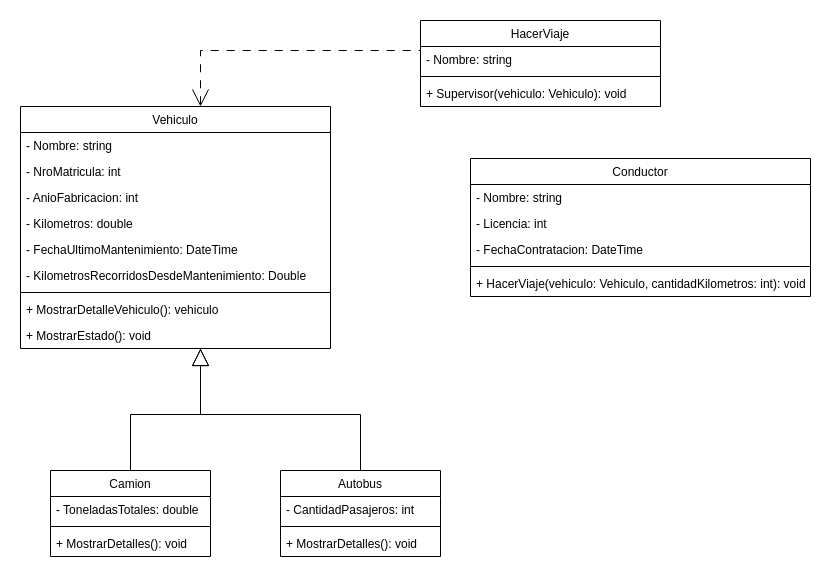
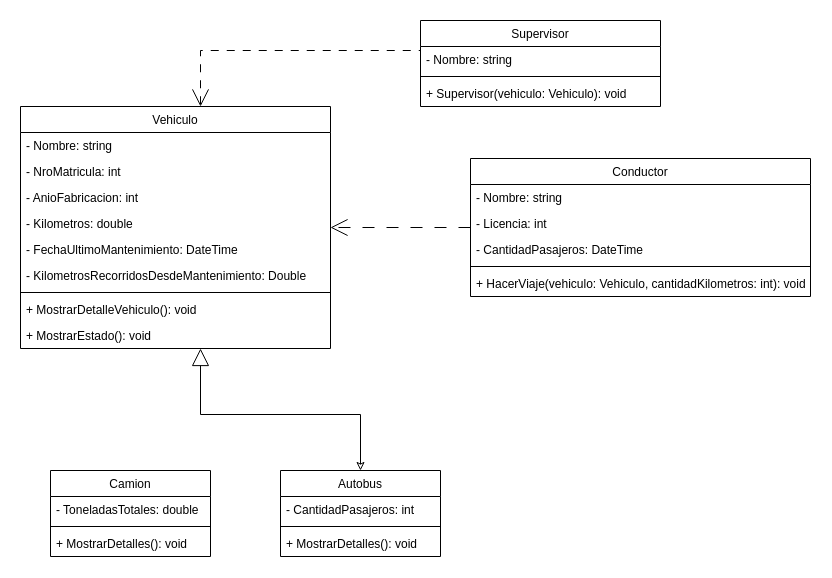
  <mxCell id="0" />
  <mxCell id="1" parent="0" />
- <mxCell id="2" style="edgeStyle=orthogonalEdgeStyle;rounded=0;orthogonalLoop=1;jettySize=auto;html=1;endArrow=none;endFill=0;startArrow=block;startFill=0;startSize=15;" parent="1" source="4" target="14" edge="1"><mxGeometry relative="1" as="geometry"><Array as="points"><mxPoint x="200" y="414" /><mxPoint x="130" y="414" /></Array></mxGeometry></mxCell>
- <mxCell id="3" style="edgeStyle=orthogonalEdgeStyle;rounded=0;orthogonalLoop=1;jettySize=auto;html=1;endArrow=none;endFill=0;startArrow=block;startFill=0;startSize=15;" parent="1" source="4" target="18" edge="1"><mxGeometry relative="1" as="geometry"><Array as="points"><mxPoint x="200" y="414" /><mxPoint x="360" y="414" /></Array></mxGeometry></mxCell>
+ <mxCell id="3" style="edgeStyle=orthogonalEdgeStyle;rounded=0;orthogonalLoop=1;jettySize=auto;html=1;endArrow=classic;endFill=0;startArrow=block;startFill=0;startSize=15;" parent="1" source="4" target="18" edge="1"><mxGeometry relative="1" as="geometry"><Array as="points"><mxPoint x="200" y="414" /><mxPoint x="360" y="414" /></Array></mxGeometry></mxCell>
  <mxCell id="4" value="Vehiculo" style="swimlane;fontStyle=0;align=center;verticalAlign=top;childLayout=stackLayout;horizontal=1;startSize=26;horizontalStack=0;resizeParent=1;resizeLast=0;collapsible=1;marginBottom=0;rounded=0;shadow=0;strokeWidth=1;" parent="1" vertex="1"><mxGeometry x="20" y="106" width="310" height="242" as="geometry"><mxRectangle x="340" y="380" width="170" height="26" as="alternateBounds" /></mxGeometry></mxCell>
  <mxCell id="5" value="- Nombre: string" style="text;align=left;verticalAlign=top;spacingLeft=4;spacingRight=4;overflow=hidden;rotatable=0;points=[[0,0.5],[1,0.5]];portConstraint=eastwest;" parent="4" vertex="1"><mxGeometry y="26" width="310" height="26" as="geometry" /></mxCell>
  <mxCell id="6" value="- NroMatricula: int" style="text;align=left;verticalAlign=top;spacingLeft=4;spacingRight=4;overflow=hidden;rotatable=0;points=[[0,0.5],[1,0.5]];portConstraint=eastwest;" parent="4" vertex="1"><mxGeometry y="52" width="310" height="26" as="geometry" /></mxCell>
  <mxCell id="7" value="- AnioFabricacion: int" style="text;align=left;verticalAlign=top;spacingLeft=4;spacingRight=4;overflow=hidden;rotatable=0;points=[[0,0.5],[1,0.5]];portConstraint=eastwest;" parent="4" vertex="1"><mxGeometry y="78" width="310" height="26" as="geometry" /></mxCell>
  <mxCell id="8" value="- Kilometros: double" style="text;align=left;verticalAlign=top;spacingLeft=4;spacingRight=4;overflow=hidden;rotatable=0;points=[[0,0.5],[1,0.5]];portConstraint=eastwest;" parent="4" vertex="1"><mxGeometry y="104" width="310" height="26" as="geometry" /></mxCell>
  <mxCell id="9" value="- FechaUltimoMantenimiento: DateTime" style="text;align=left;verticalAlign=top;spacingLeft=4;spacingRight=4;overflow=hidden;rotatable=0;points=[[0,0.5],[1,0.5]];portConstraint=eastwest;" parent="4" vertex="1"><mxGeometry y="130" width="310" height="26" as="geometry" /></mxCell>
  <mxCell id="10" value="- KilometrosRecorridosDesdeMantenimiento: Double" style="text;align=left;verticalAlign=top;spacingLeft=4;spacingRight=4;overflow=hidden;rotatable=0;points=[[0,0.5],[1,0.5]];portConstraint=eastwest;" parent="4" vertex="1"><mxGeometry y="156" width="310" height="26" as="geometry" /></mxCell>
  <mxCell id="11" value="" style="line;html=1;strokeWidth=1;align=left;verticalAlign=middle;spacingTop=-1;spacingLeft=3;spacingRight=3;rotatable=0;labelPosition=right;points=[];portConstraint=eastwest;" parent="4" vertex="1"><mxGeometry y="182" width="310" height="8" as="geometry" /></mxCell>
- <mxCell id="12" value="+ MostrarDetalleVehiculo(): vehiculo" style="text;align=left;verticalAlign=top;spacingLeft=4;spacingRight=4;overflow=hidden;rotatable=0;points=[[0,0.5],[1,0.5]];portConstraint=eastwest;" parent="4" vertex="1"><mxGeometry y="190" width="310" height="26" as="geometry" /></mxCell>
+ <mxCell id="12" value="+ MostrarDetalleVehiculo(): void" style="text;align=left;verticalAlign=top;spacingLeft=4;spacingRight=4;overflow=hidden;rotatable=0;points=[[0,0.5],[1,0.5]];portConstraint=eastwest;" parent="4" vertex="1"><mxGeometry y="190" width="310" height="26" as="geometry" /></mxCell>
  <mxCell id="13" value="+ MostrarEstado(): void" style="text;align=left;verticalAlign=top;spacingLeft=4;spacingRight=4;overflow=hidden;rotatable=0;points=[[0,0.5],[1,0.5]];portConstraint=eastwest;" parent="4" vertex="1"><mxGeometry y="216" width="310" height="26" as="geometry" /></mxCell>
  <mxCell id="14" value="Camion" style="swimlane;fontStyle=0;align=center;verticalAlign=top;childLayout=stackLayout;horizontal=1;startSize=26;horizontalStack=0;resizeParent=1;resizeLast=0;collapsible=1;marginBottom=0;rounded=0;shadow=0;strokeWidth=1;" parent="1" vertex="1"><mxGeometry x="50" y="470" width="160" height="86" as="geometry"><mxRectangle x="340" y="380" width="170" height="26" as="alternateBounds" /></mxGeometry></mxCell>
  <mxCell id="15" value="- ToneladasTotales: double" style="text;align=left;verticalAlign=top;spacingLeft=4;spacingRight=4;overflow=hidden;rotatable=0;points=[[0,0.5],[1,0.5]];portConstraint=eastwest;" parent="14" vertex="1"><mxGeometry y="26" width="160" height="26" as="geometry" /></mxCell>
  <mxCell id="16" value="" style="line;html=1;strokeWidth=1;align=left;verticalAlign=middle;spacingTop=-1;spacingLeft=3;spacingRight=3;rotatable=0;labelPosition=right;points=[];portConstraint=eastwest;" parent="14" vertex="1"><mxGeometry y="52" width="160" height="8" as="geometry" /></mxCell>
  <mxCell id="17" value="+ MostrarDetalles(): void" style="text;align=left;verticalAlign=top;spacingLeft=4;spacingRight=4;overflow=hidden;rotatable=0;points=[[0,0.5],[1,0.5]];portConstraint=eastwest;" parent="14" vertex="1"><mxGeometry y="60" width="160" height="26" as="geometry" /></mxCell>
  <mxCell id="18" value="Autobus" style="swimlane;fontStyle=0;align=center;verticalAlign=top;childLayout=stackLayout;horizontal=1;startSize=26;horizontalStack=0;resizeParent=1;resizeLast=0;collapsible=1;marginBottom=0;rounded=0;shadow=0;strokeWidth=1;" parent="1" vertex="1"><mxGeometry x="280" y="470" width="160" height="86" as="geometry"><mxRectangle x="340" y="380" width="170" height="26" as="alternateBounds" /></mxGeometry></mxCell>
  <mxCell id="19" value="- CantidadPasajeros: int" style="text;align=left;verticalAlign=top;spacingLeft=4;spacingRight=4;overflow=hidden;rotatable=0;points=[[0,0.5],[1,0.5]];portConstraint=eastwest;" parent="18" vertex="1"><mxGeometry y="26" width="160" height="26" as="geometry" /></mxCell>
  <mxCell id="20" value="" style="line;html=1;strokeWidth=1;align=left;verticalAlign=middle;spacingTop=-1;spacingLeft=3;spacingRight=3;rotatable=0;labelPosition=right;points=[];portConstraint=eastwest;" parent="18" vertex="1"><mxGeometry y="52" width="160" height="8" as="geometry" /></mxCell>
  <mxCell id="21" value="+ MostrarDetalles(): void" style="text;align=left;verticalAlign=top;spacingLeft=4;spacingRight=4;overflow=hidden;rotatable=0;points=[[0,0.5],[1,0.5]];portConstraint=eastwest;" parent="18" vertex="1"><mxGeometry y="60" width="160" height="26" as="geometry" /></mxCell>
+ <mxCell id="22" style="edgeStyle=orthogonalEdgeStyle;rounded=0;orthogonalLoop=1;jettySize=auto;html=1;endArrow=open;endFill=0;dashed=1;dashPattern=12 12;startArrow=none;startFill=0;endSize=15;" parent="1" source="24" target="4" edge="1"><mxGeometry relative="1" as="geometry" /></mxCell>
  <mxCell id="23" style="edgeStyle=orthogonalEdgeStyle;rounded=0;orthogonalLoop=1;jettySize=auto;html=1;endArrow=none;endFill=0;dashed=1;dashPattern=8 8;startArrow=open;startFill=0;startSize=15;" parent="1" source="4" target="30" edge="1"><mxGeometry relative="1" as="geometry"><Array as="points"><mxPoint x="200" y="50" /></Array></mxGeometry></mxCell>
  <mxCell id="24" value="Conductor" style="swimlane;fontStyle=0;align=center;verticalAlign=top;childLayout=stackLayout;horizontal=1;startSize=26;horizontalStack=0;resizeParent=1;resizeLast=0;collapsible=1;marginBottom=0;rounded=0;shadow=0;strokeWidth=1;" parent="1" vertex="1"><mxGeometry x="470" y="158" width="340" height="138" as="geometry"><mxRectangle x="340" y="380" width="170" height="26" as="alternateBounds" /></mxGeometry></mxCell>
  <mxCell id="25" value="- Nombre: string" style="text;align=left;verticalAlign=top;spacingLeft=4;spacingRight=4;overflow=hidden;rotatable=0;points=[[0,0.5],[1,0.5]];portConstraint=eastwest;" parent="24" vertex="1"><mxGeometry y="26" width="340" height="26" as="geometry" /></mxCell>
  <mxCell id="26" value="- Licencia: int" style="text;align=left;verticalAlign=top;spacingLeft=4;spacingRight=4;overflow=hidden;rotatable=0;points=[[0,0.5],[1,0.5]];portConstraint=eastwest;" parent="24" vertex="1"><mxGeometry y="52" width="340" height="26" as="geometry" /></mxCell>
- <mxCell id="27" value="- FechaContratacion: DateTime" style="text;align=left;verticalAlign=top;spacingLeft=4;spacingRight=4;overflow=hidden;rotatable=0;points=[[0,0.5],[1,0.5]];portConstraint=eastwest;" parent="24" vertex="1"><mxGeometry y="78" width="340" height="26" as="geometry" /></mxCell>
+ <mxCell id="27" value="- CantidadPasajeros: DateTime" style="text;align=left;verticalAlign=top;spacingLeft=4;spacingRight=4;overflow=hidden;rotatable=0;points=[[0,0.5],[1,0.5]];portConstraint=eastwest;" parent="24" vertex="1"><mxGeometry y="78" width="340" height="26" as="geometry" /></mxCell>
  <mxCell id="28" value="" style="line;html=1;strokeWidth=1;align=left;verticalAlign=middle;spacingTop=-1;spacingLeft=3;spacingRight=3;rotatable=0;labelPosition=right;points=[];portConstraint=eastwest;" parent="24" vertex="1"><mxGeometry y="104" width="340" height="8" as="geometry" /></mxCell>
  <mxCell id="29" value="+ HacerViaje(vehiculo: Vehiculo, cantidadKilometros: int): void" style="text;align=left;verticalAlign=top;spacingLeft=4;spacingRight=4;overflow=hidden;rotatable=0;points=[[0,0.5],[1,0.5]];portConstraint=eastwest;" parent="24" vertex="1"><mxGeometry y="112" width="340" height="26" as="geometry" /></mxCell>
- <mxCell id="30" value="HacerViaje" style="swimlane;fontStyle=0;align=center;verticalAlign=top;childLayout=stackLayout;horizontal=1;startSize=26;horizontalStack=0;resizeParent=1;resizeLast=0;collapsible=1;marginBottom=0;rounded=0;shadow=0;strokeWidth=1;" parent="1" vertex="1"><mxGeometry x="420" y="20" width="240" height="86" as="geometry"><mxRectangle x="340" y="380" width="170" height="26" as="alternateBounds" /></mxGeometry></mxCell>
+ <mxCell id="30" value="Supervisor" style="swimlane;fontStyle=0;align=center;verticalAlign=top;childLayout=stackLayout;horizontal=1;startSize=26;horizontalStack=0;resizeParent=1;resizeLast=0;collapsible=1;marginBottom=0;rounded=0;shadow=0;strokeWidth=1;" parent="1" vertex="1"><mxGeometry x="420" y="20" width="240" height="86" as="geometry"><mxRectangle x="340" y="380" width="170" height="26" as="alternateBounds" /></mxGeometry></mxCell>
  <mxCell id="31" value="- Nombre: string" style="text;align=left;verticalAlign=top;spacingLeft=4;spacingRight=4;overflow=hidden;rotatable=0;points=[[0,0.5],[1,0.5]];portConstraint=eastwest;" parent="30" vertex="1"><mxGeometry y="26" width="240" height="26" as="geometry" /></mxCell>
  <mxCell id="32" value="" style="line;html=1;strokeWidth=1;align=left;verticalAlign=middle;spacingTop=-1;spacingLeft=3;spacingRight=3;rotatable=0;labelPosition=right;points=[];portConstraint=eastwest;" parent="30" vertex="1"><mxGeometry y="52" width="240" height="8" as="geometry" /></mxCell>
  <mxCell id="33" value="+ Supervisor(vehiculo: Vehiculo): void" style="text;align=left;verticalAlign=top;spacingLeft=4;spacingRight=4;overflow=hidden;rotatable=0;points=[[0,0.5],[1,0.5]];portConstraint=eastwest;" parent="30" vertex="1"><mxGeometry y="60" width="240" height="26" as="geometry" /></mxCell>
